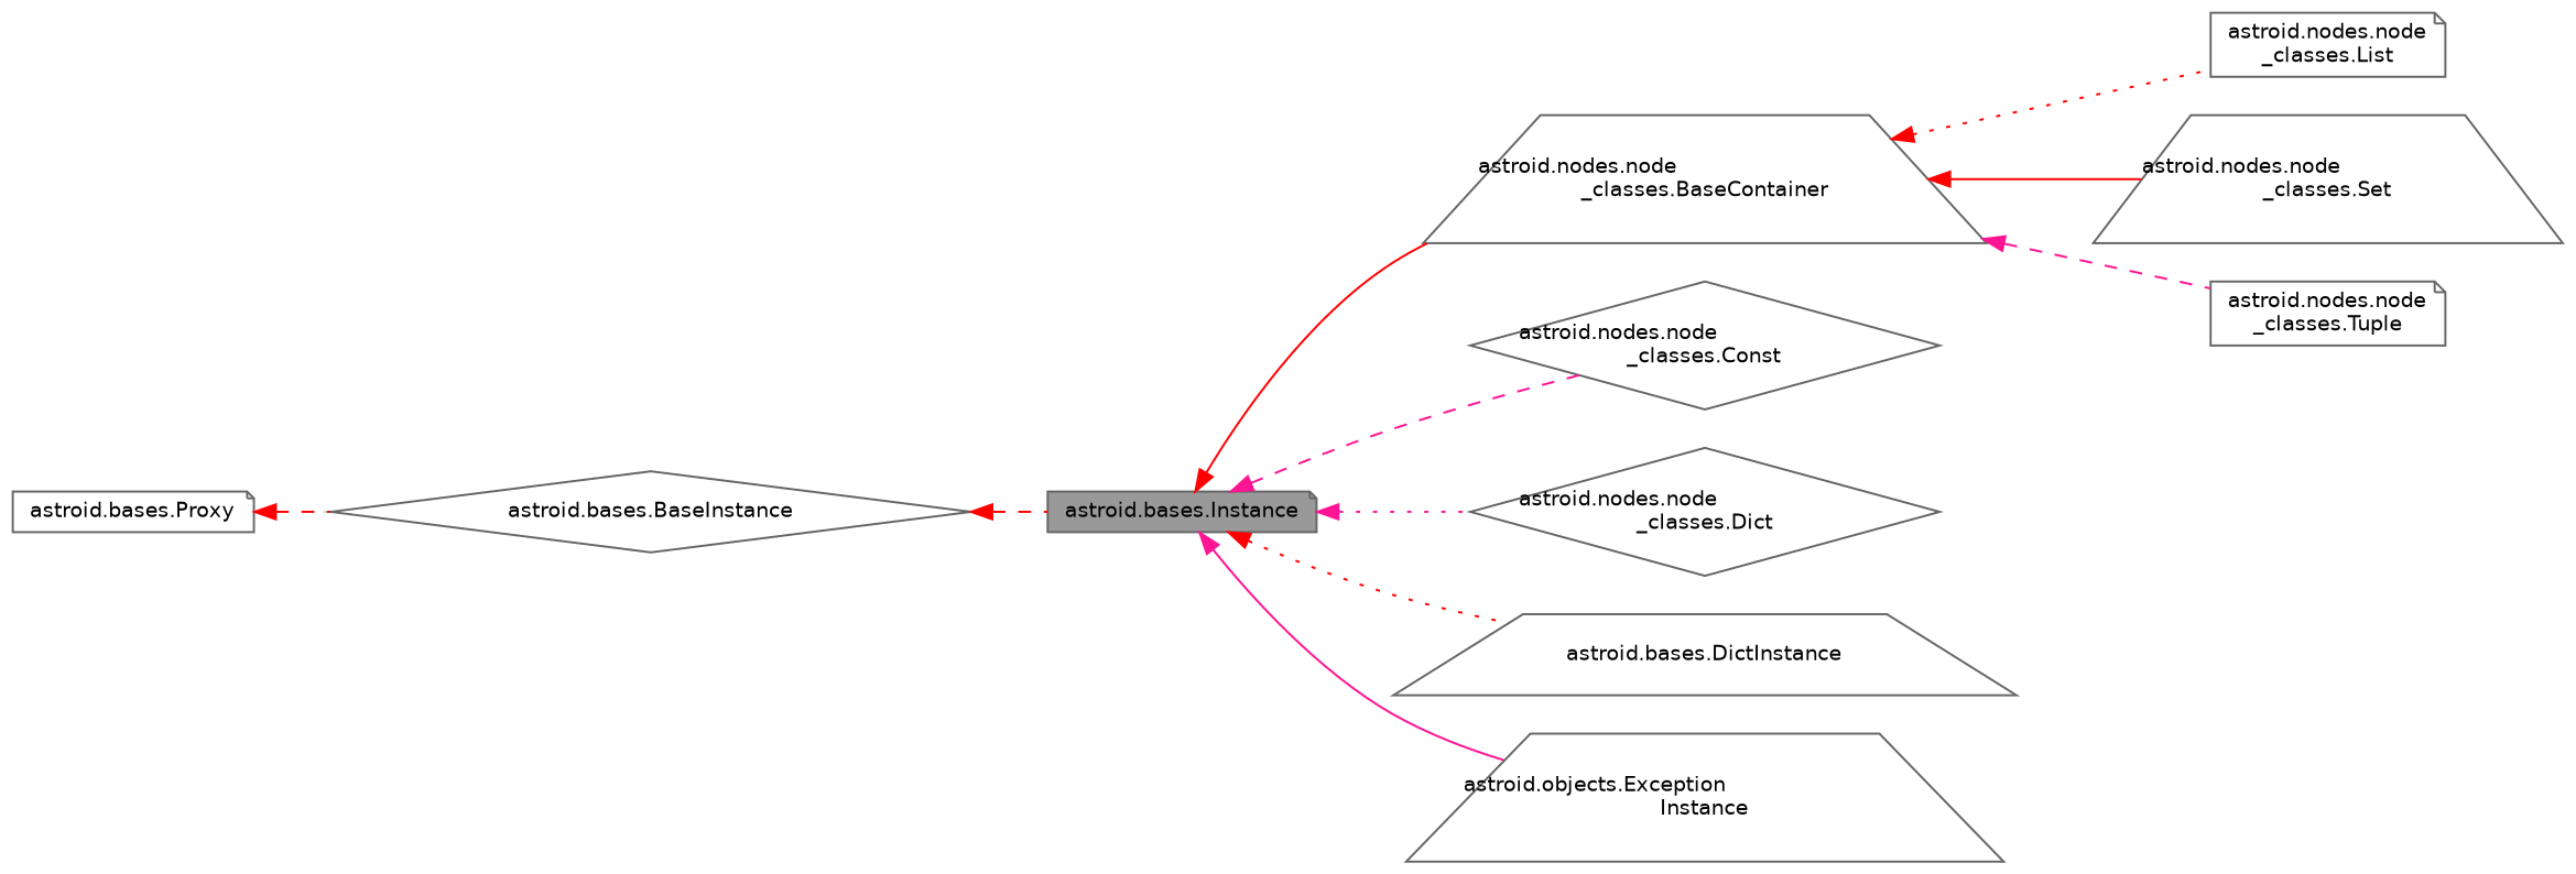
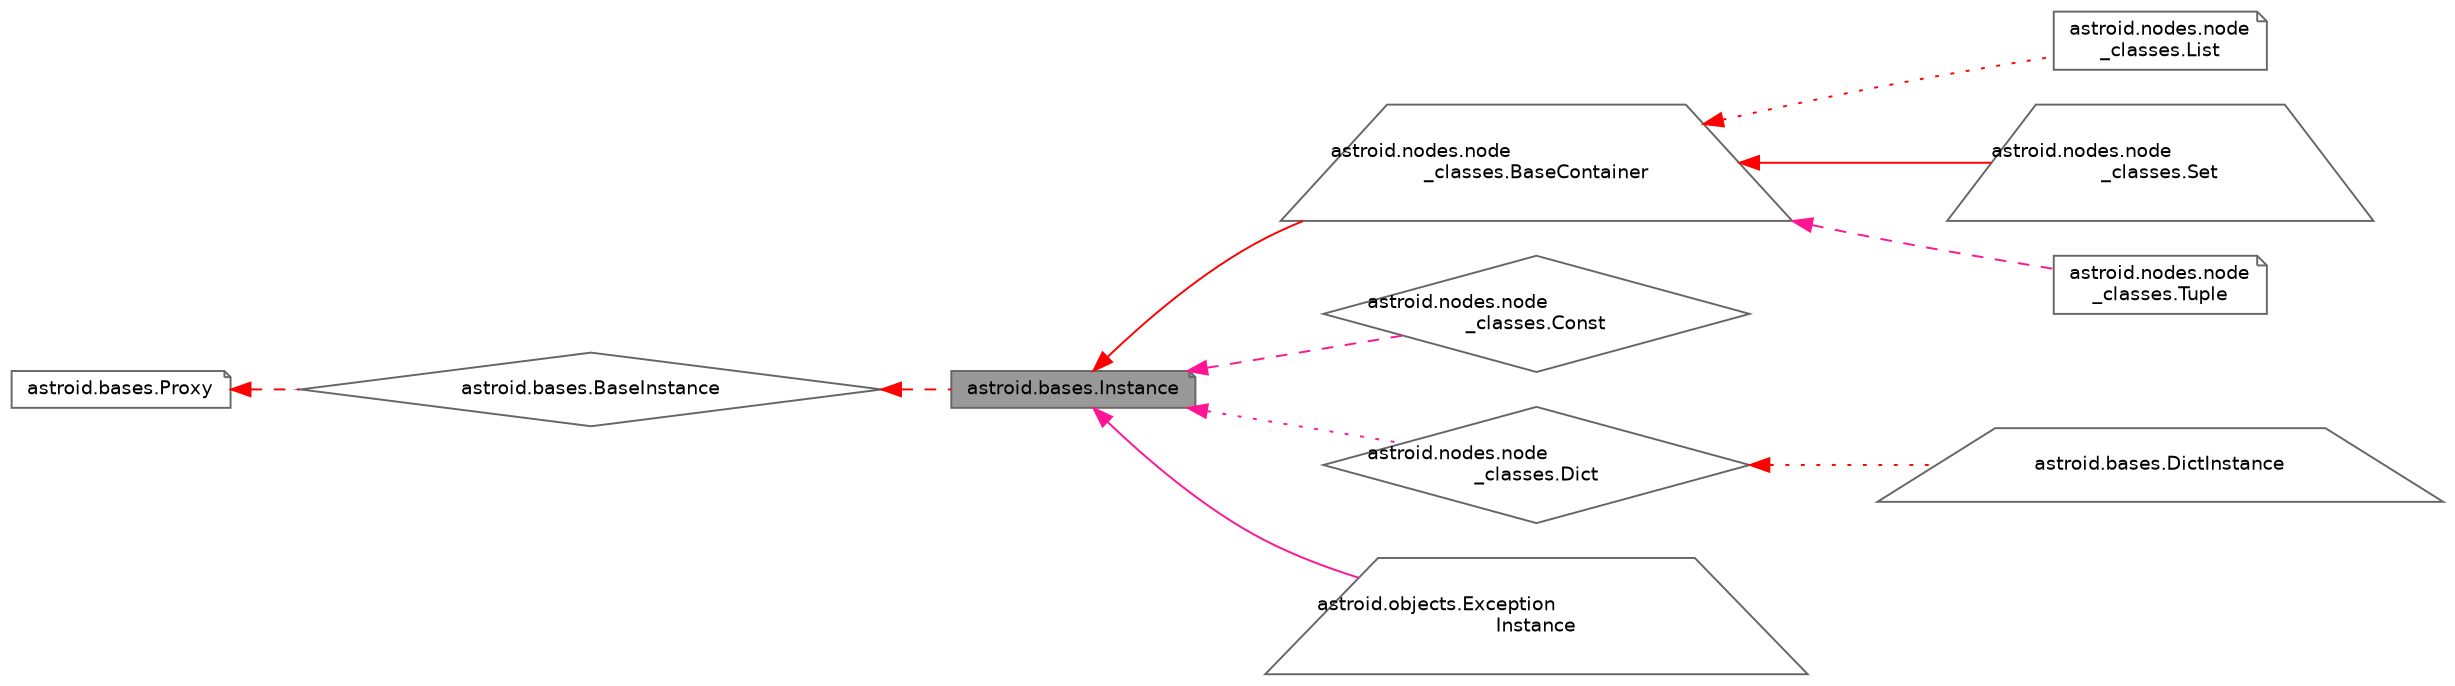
  digraph {
    rankdir=LR
    node [color=gray40 fillcolor=white fontname=Helvetica fontsize=10 shape=note style=filled]
    edge [color=red dir=back fontname=Helvetica fontsize=10 labelfontname=Helvetica labelfontsize=10 style=dashed]
    n1 [fillcolor=grey60 fontcolor=black height=0.2 label="astroid.bases.Instance" width=0.4]
    n2 [height=0.2 label="astroid.nodes.node\l_classes.BaseContainer" shape=trapezium width=0.4]
    n3 [height=0.2 label="astroid.nodes.node\l_classes.Const" shape=diamond width=0.4]
    n4 [height=0.2 label="astroid.nodes.node\l_classes.Dict" shape=diamond width=0.4]
    n5 [height=0.2 label="astroid.bases.DictInstance" shape=trapezium width=0.4]
    n6 [height=0.2 label="astroid.objects.Exception\lInstance" shape=trapezium width=0.4]
    n7 [height=0.2 label="astroid.nodes.node\l_classes.List" width=0.4]
    n8 [height=0.2 label="astroid.nodes.node\l_classes.Set" shape=trapezium width=0.4]
    n9 [height=0.2 label="astroid.nodes.node\l_classes.Tuple" width=0.4]
    n10 [height=0.2 label="astroid.bases.BaseInstance" shape=diamond width=0.4]
    n11 [height=0.2 label="astroid.bases.Proxy" width=0.4]
    n1 -> n2 [style=solid]
    n1 -> n3 [color=deeppink]
    n1 -> n4 [color=deeppink style=dotted]
-   n1 -> n5 [style=dotted]
+   n4 -> n5 [style=dotted]
    n1 -> n6 [color=deeppink style=solid]
    n2 -> n7 [style=dotted]
    n2 -> n8 [style=solid]
    n2 -> n9 [color=deeppink]
    n10 -> n1
    n11 -> n10
  }
